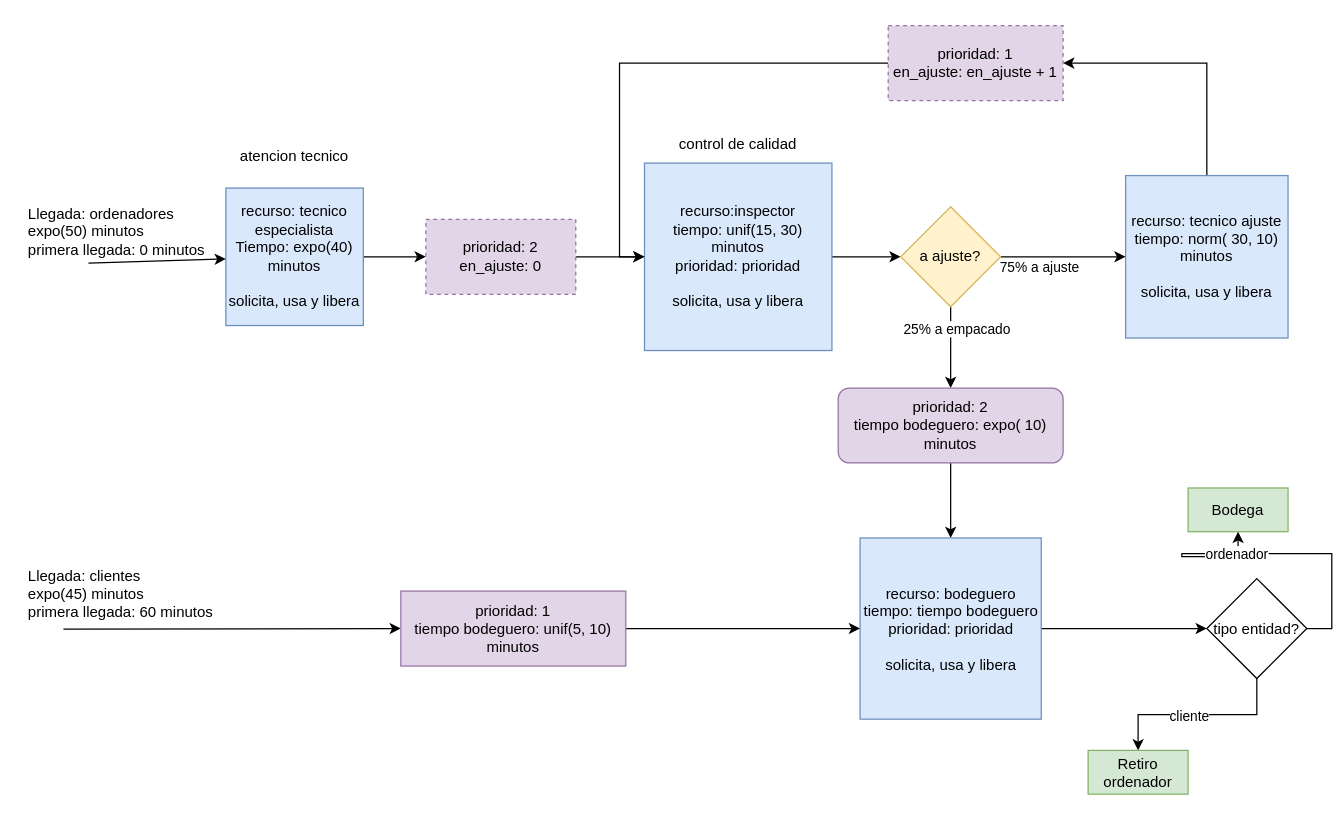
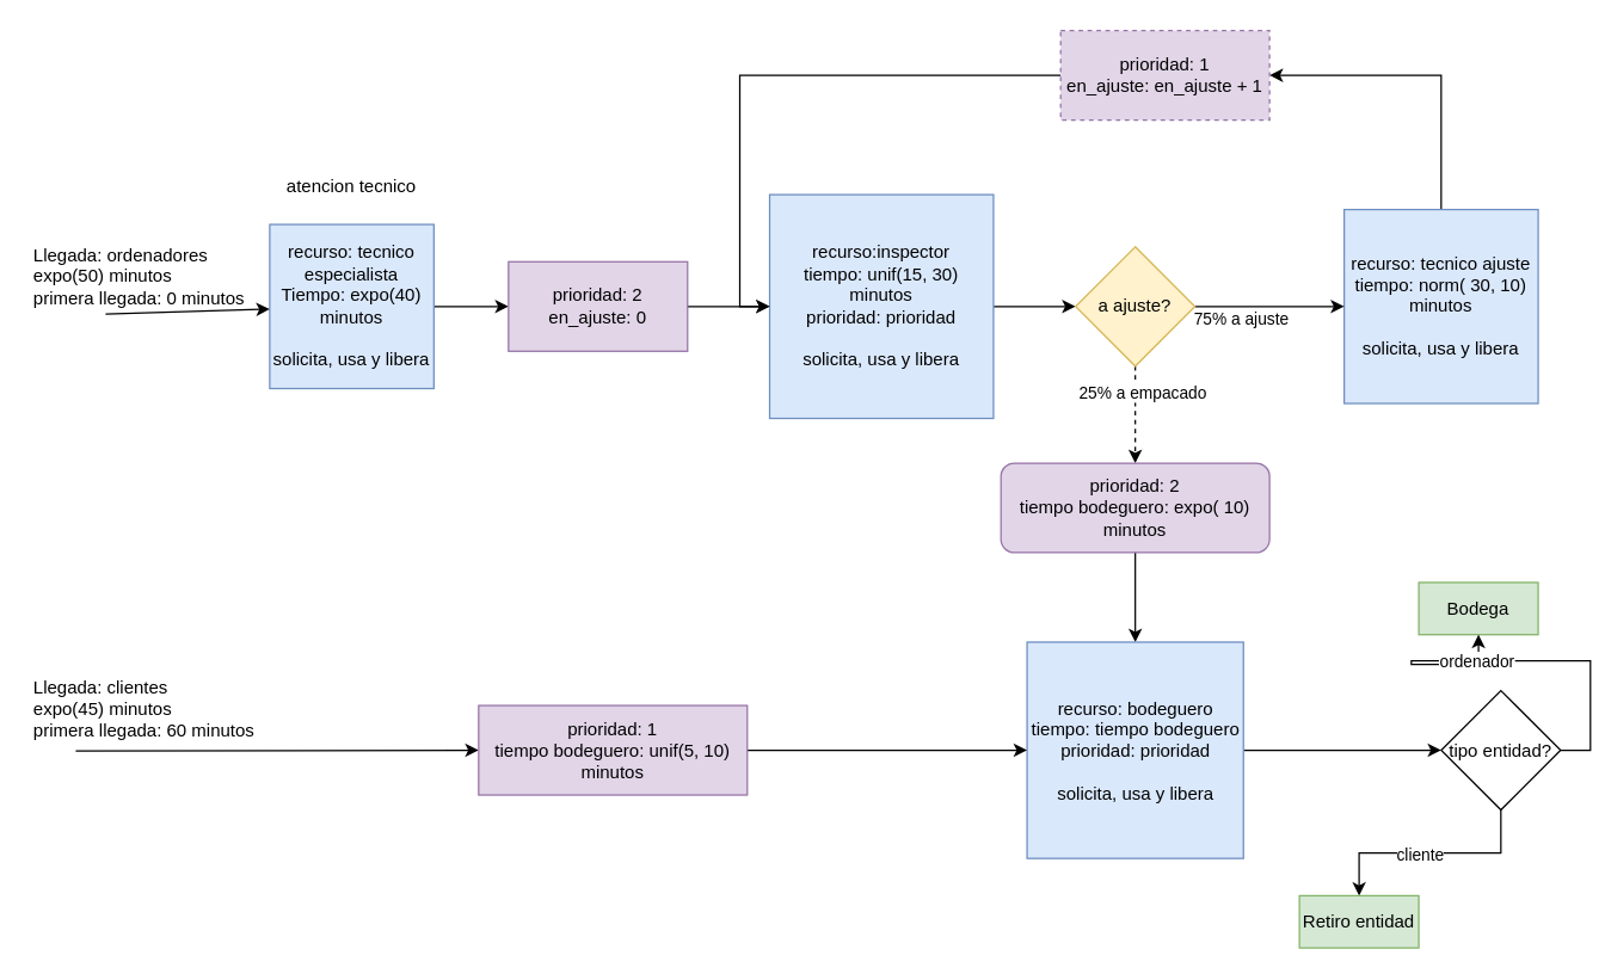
  <mxCell id="0" />
  <mxCell id="1" parent="0" />
  <mxCell id="2" style="edgeStyle=orthogonalEdgeStyle;rounded=0;orthogonalLoop=1;jettySize=auto;html=1;exitX=1;exitY=0.5;exitDx=0;exitDy=0;" parent="1" source="3" target="16" edge="1"><mxGeometry relative="1" as="geometry" /></mxCell>
  <mxCell id="3" value="recurso: tecnico especialista&lt;div&gt;Tiempo: expo(40) minutos&lt;/div&gt;&lt;div&gt;&lt;br&gt;&lt;/div&gt;&lt;div&gt;solicita, usa y libera&lt;/div&gt;" style="whiteSpace=wrap;html=1;aspect=fixed;fillColor=#dae8fc;strokeColor=#6c8ebf;" parent="1" vertex="1"><mxGeometry x="180" y="150" width="110" height="110" as="geometry" /></mxCell>
  <mxCell id="4" value="" style="endArrow=classic;html=1;rounded=0;" parent="1" target="3" edge="1"><mxGeometry width="50" height="50" relative="1" as="geometry"><mxPoint x="70" y="210" as="sourcePoint" /><mxPoint x="120" y="170" as="targetPoint" /></mxGeometry></mxCell>
  <mxCell id="5" value="Llegada: clientes&lt;div&gt;expo(45) minutos&lt;br&gt;&lt;div&gt;primera llegada: 60 minutos&lt;/div&gt;&lt;/div&gt;" style="text;html=1;align=left;verticalAlign=middle;whiteSpace=wrap;rounded=0;" parent="1" vertex="1"><mxGeometry x="20" y="460" width="200" height="30" as="geometry" /></mxCell>
  <mxCell id="6" value="atencion tecnico" style="text;html=1;align=center;verticalAlign=middle;whiteSpace=wrap;rounded=0;" parent="1" vertex="1"><mxGeometry x="190" y="110" width="90" height="30" as="geometry" /></mxCell>
  <mxCell id="7" style="edgeStyle=orthogonalEdgeStyle;rounded=0;orthogonalLoop=1;jettySize=auto;html=1;exitX=1;exitY=0.5;exitDx=0;exitDy=0;" parent="1" source="8" target="21" edge="1"><mxGeometry relative="1" as="geometry" /></mxCell>
  <mxCell id="8" value="recurso:inspector&lt;div&gt;tiempo: unif(15, 30) minutos&lt;/div&gt;&lt;div&gt;prioridad: prioridad&lt;/div&gt;&lt;div&gt;&lt;br&gt;&lt;/div&gt;&lt;div&gt;solicita, usa y libera&lt;/div&gt;" style="whiteSpace=wrap;html=1;aspect=fixed;fillColor=#dae8fc;strokeColor=#6c8ebf;" parent="1" vertex="1"><mxGeometry x="515" y="130" width="150" height="150" as="geometry" /></mxCell>
  <mxCell id="9" style="edgeStyle=orthogonalEdgeStyle;rounded=0;orthogonalLoop=1;jettySize=auto;html=1;exitX=0.5;exitY=0;exitDx=0;exitDy=0;entryX=1;entryY=0.5;entryDx=0;entryDy=0;" parent="1" source="10" target="23" edge="1"><mxGeometry relative="1" as="geometry" /></mxCell>
  <mxCell id="10" value="recurso: tecnico ajuste&lt;div&gt;tiempo:&amp;nbsp;norm( 30, 10) minutos&lt;/div&gt;&lt;div&gt;&lt;br&gt;&lt;/div&gt;&lt;div&gt;solicita, usa y libera&lt;/div&gt;" style="whiteSpace=wrap;html=1;aspect=fixed;fillColor=#dae8fc;strokeColor=#6c8ebf;" parent="1" vertex="1"><mxGeometry x="900" y="140" width="130" height="130" as="geometry" /></mxCell>
- <mxCell id="11" value="control de calidad" style="text;html=1;align=center;verticalAlign=middle;whiteSpace=wrap;rounded=0;" parent="1" vertex="1"><mxGeometry x="540" y="100" width="100" height="30" as="geometry" /></mxCell>
  <mxCell id="12" value="Bodega" style="rounded=0;whiteSpace=wrap;html=1;fillColor=#d5e8d4;strokeColor=#82b366;" parent="1" vertex="1"><mxGeometry x="950" y="390" width="80" height="35" as="geometry" /></mxCell>
  <mxCell id="13" value="" style="endArrow=classic;html=1;rounded=0;entryX=0;entryY=0.5;entryDx=0;entryDy=0;" parent="1" target="29" edge="1"><mxGeometry width="50" height="50" relative="1" as="geometry"><mxPoint y="503" as="sourcePoint" x="50" /><mxPoint x="130" y="500" as="targetPoint" /></mxGeometry></mxCell>
  <mxCell id="14" value="Llegada: ordenadores&lt;div&gt;expo(50) minutos&lt;/div&gt;&lt;div&gt;primera llegada: 0 minutos&lt;/div&gt;" style="text;html=1;align=left;verticalAlign=middle;whiteSpace=wrap;rounded=0;" parent="1" vertex="1"><mxGeometry x="20" y="170" width="150" height="30" as="geometry" /></mxCell>
  <mxCell id="15" style="edgeStyle=orthogonalEdgeStyle;rounded=0;orthogonalLoop=1;jettySize=auto;html=1;exitX=1;exitY=0.5;exitDx=0;exitDy=0;" parent="1" source="16" target="8" edge="1"><mxGeometry relative="1" as="geometry" /></mxCell>
- <mxCell id="16" value="prioridad: 2&lt;div&gt;en_ajuste: 0&lt;/div&gt;" style="rounded=0;whiteSpace=wrap;html=1;fillColor=#e1d5e7;strokeColor=#9673a6;dashed=1;" parent="1" vertex="1"><mxGeometry x="340" y="175" width="120" height="60" as="geometry" /></mxCell>
+ <mxCell id="16" value="prioridad: 2&lt;div&gt;en_ajuste: 0&lt;/div&gt;" style="rounded=0;whiteSpace=wrap;html=1;fillColor=#e1d5e7;strokeColor=#9673a6;" parent="1" vertex="1"><mxGeometry x="340" y="175" width="120" height="60" as="geometry" /></mxCell>
  <mxCell id="17" style="edgeStyle=orthogonalEdgeStyle;rounded=0;orthogonalLoop=1;jettySize=auto;html=1;exitX=1;exitY=0.5;exitDx=0;exitDy=0;entryX=0;entryY=0.5;entryDx=0;entryDy=0;" parent="1" source="21" target="10" edge="1"><mxGeometry relative="1" as="geometry" /></mxCell>
  <mxCell id="18" value="75% a ajuste" style="edgeLabel;html=1;align=center;verticalAlign=middle;resizable=0;points=[];" parent="17" vertex="1" connectable="0"><mxGeometry x="-0.393" y="-8" relative="1" as="geometry"><mxPoint as="offset" /></mxGeometry></mxCell>
- <mxCell id="19" style="edgeStyle=orthogonalEdgeStyle;rounded=0;orthogonalLoop=1;jettySize=auto;html=1;exitX=0.5;exitY=1;exitDx=0;exitDy=0;" parent="1" source="21" target="25" edge="1"><mxGeometry relative="1" as="geometry" /></mxCell>
+ <mxCell id="19" style="edgeStyle=orthogonalEdgeStyle;rounded=0;orthogonalLoop=1;jettySize=auto;html=1;exitX=0.5;exitY=1;exitDx=0;exitDy=0;dashed=1;" parent="1" source="21" target="25" edge="1"><mxGeometry relative="1" as="geometry" /></mxCell>
  <mxCell id="20" value="25% a empacado" style="edgeLabel;html=1;align=center;verticalAlign=middle;resizable=0;points=[];" parent="19" vertex="1" connectable="0"><mxGeometry x="-0.485" y="4" relative="1" as="geometry"><mxPoint as="offset" /></mxGeometry></mxCell>
  <mxCell id="21" value="a ajuste?" style="rhombus;whiteSpace=wrap;html=1;fillColor=#fff2cc;strokeColor=#d6b656;" parent="1" vertex="1"><mxGeometry x="720" y="165" width="80" height="80" as="geometry" /></mxCell>
  <mxCell id="22" style="edgeStyle=orthogonalEdgeStyle;rounded=0;orthogonalLoop=1;jettySize=auto;html=1;exitX=0;exitY=0.5;exitDx=0;exitDy=0;entryX=0;entryY=0.5;entryDx=0;entryDy=0;" parent="1" source="23" target="8" edge="1"><mxGeometry relative="1" as="geometry" /></mxCell>
  <mxCell id="23" value="prioridad: 1&lt;div&gt;en_ajuste: en_ajuste + 1&lt;/div&gt;" style="rounded=0;whiteSpace=wrap;html=1;fillColor=#e1d5e7;strokeColor=#9673a6;dashed=1;" parent="1" vertex="1"><mxGeometry x="710" y="20" width="140" height="60" as="geometry" /></mxCell>
  <mxCell id="24" style="edgeStyle=orthogonalEdgeStyle;rounded=0;orthogonalLoop=1;jettySize=auto;html=1;exitX=0.5;exitY=1;exitDx=0;exitDy=0;" parent="1" source="25" target="27" edge="1"><mxGeometry relative="1" as="geometry" /></mxCell>
  <mxCell id="25" value="prioridad: 2&lt;div&gt;tiempo bodeguero:&amp;nbsp;expo( 10) minutos&lt;/div&gt;" style="whiteSpace=wrap;html=1;fillColor=#e1d5e7;strokeColor=#9673a6;rounded=1;" parent="1" vertex="1"><mxGeometry x="670" y="310" width="180" height="60" as="geometry" /></mxCell>
  <mxCell id="26" style="edgeStyle=orthogonalEdgeStyle;rounded=0;orthogonalLoop=1;jettySize=auto;html=1;exitX=1;exitY=0.5;exitDx=0;exitDy=0;" parent="1" source="27" target="34" edge="1"><mxGeometry relative="1" as="geometry" /></mxCell>
  <mxCell id="27" value="recurso: bodeguero&lt;div&gt;tiempo: tiempo bodeguero&lt;/div&gt;&lt;div&gt;prioridad: prioridad&lt;/div&gt;&lt;div&gt;&lt;br&gt;&lt;/div&gt;&lt;div&gt;solicita, usa y libera&lt;/div&gt;" style="whiteSpace=wrap;html=1;aspect=fixed;fillColor=#dae8fc;strokeColor=#6c8ebf;" parent="1" vertex="1"><mxGeometry x="687.5" y="430" width="145" height="145" as="geometry" /></mxCell>
  <mxCell id="28" style="edgeStyle=orthogonalEdgeStyle;rounded=0;orthogonalLoop=1;jettySize=auto;html=1;exitX=1;exitY=0.5;exitDx=0;exitDy=0;" parent="1" source="29" target="27" edge="1"><mxGeometry relative="1" as="geometry" /></mxCell>
  <mxCell id="29" value="prioridad: 1&lt;div&gt;tiempo bodeguero:&amp;nbsp;unif(5, 10) minutos&lt;/div&gt;" style="rounded=0;whiteSpace=wrap;html=1;fillColor=#e1d5e7;strokeColor=#9673a6;" parent="1" vertex="1"><mxGeometry x="320" y="472.5" width="180" height="60" as="geometry" /></mxCell>
  <mxCell id="30" style="edgeStyle=orthogonalEdgeStyle;rounded=0;orthogonalLoop=1;jettySize=auto;html=1;exitX=1;exitY=0.5;exitDx=0;exitDy=0;" parent="1" source="34" target="12" edge="1"><mxGeometry relative="1" as="geometry" /></mxCell>
  <mxCell id="31" value="ordenador" style="edgeLabel;html=1;align=center;verticalAlign=middle;resizable=0;points=[];" parent="30" vertex="1" connectable="0"><mxGeometry x="0.172" relative="1" as="geometry"><mxPoint as="offset" /></mxGeometry></mxCell>
  <mxCell id="32" style="edgeStyle=orthogonalEdgeStyle;rounded=0;orthogonalLoop=1;jettySize=auto;html=1;exitX=0.5;exitY=1;exitDx=0;exitDy=0;" parent="1" source="34" target="35" edge="1"><mxGeometry relative="1" as="geometry" /></mxCell>
  <mxCell id="33" value="cliente" style="edgeLabel;html=1;align=center;verticalAlign=middle;resizable=0;points=[];" parent="32" vertex="1" connectable="0"><mxGeometry x="0.09" y="1" relative="1" as="geometry"><mxPoint as="offset" /></mxGeometry></mxCell>
  <mxCell id="34" value="tipo entidad?" style="rhombus;whiteSpace=wrap;html=1;" parent="1" vertex="1"><mxGeometry x="965" y="462.5" width="80" height="80" as="geometry" /></mxCell>
- <mxCell id="35" value="Retiro ordenador" style="rounded=0;whiteSpace=wrap;html=1;fillColor=#d5e8d4;strokeColor=#82b366;" parent="1" vertex="1"><mxGeometry x="870" y="600" width="80" height="35" as="geometry" /></mxCell>
+ <mxCell id="35" value="Retiro entidad" style="rounded=0;whiteSpace=wrap;html=1;fillColor=#d5e8d4;strokeColor=#82b366;" parent="1" vertex="1"><mxGeometry x="870" y="600" width="80" height="35" as="geometry" /></mxCell>
